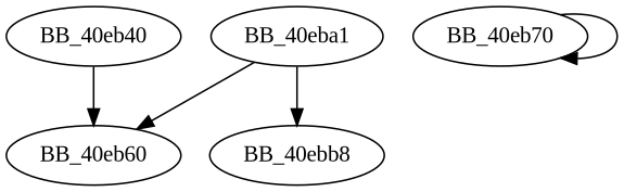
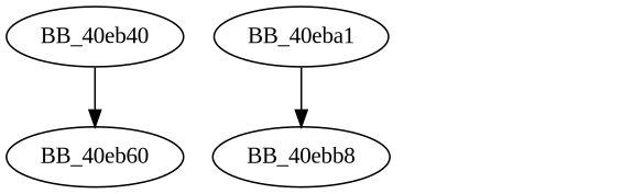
  digraph {
    fontname="Liberation Serif"
    node [fontname="Liberation Serif"]
    edge [fontname="Liberation Serif"]
    BB_40eb40
    BB_40eb60
-   BB_40eb70
    BB_40eba1
    BB_40ebb8
    BB_40eb40 -> BB_40eb60
-   BB_40eb70 -> BB_40eb70
-   BB_40eba1 -> BB_40eb60
    BB_40eba1 -> BB_40ebb8
  }
